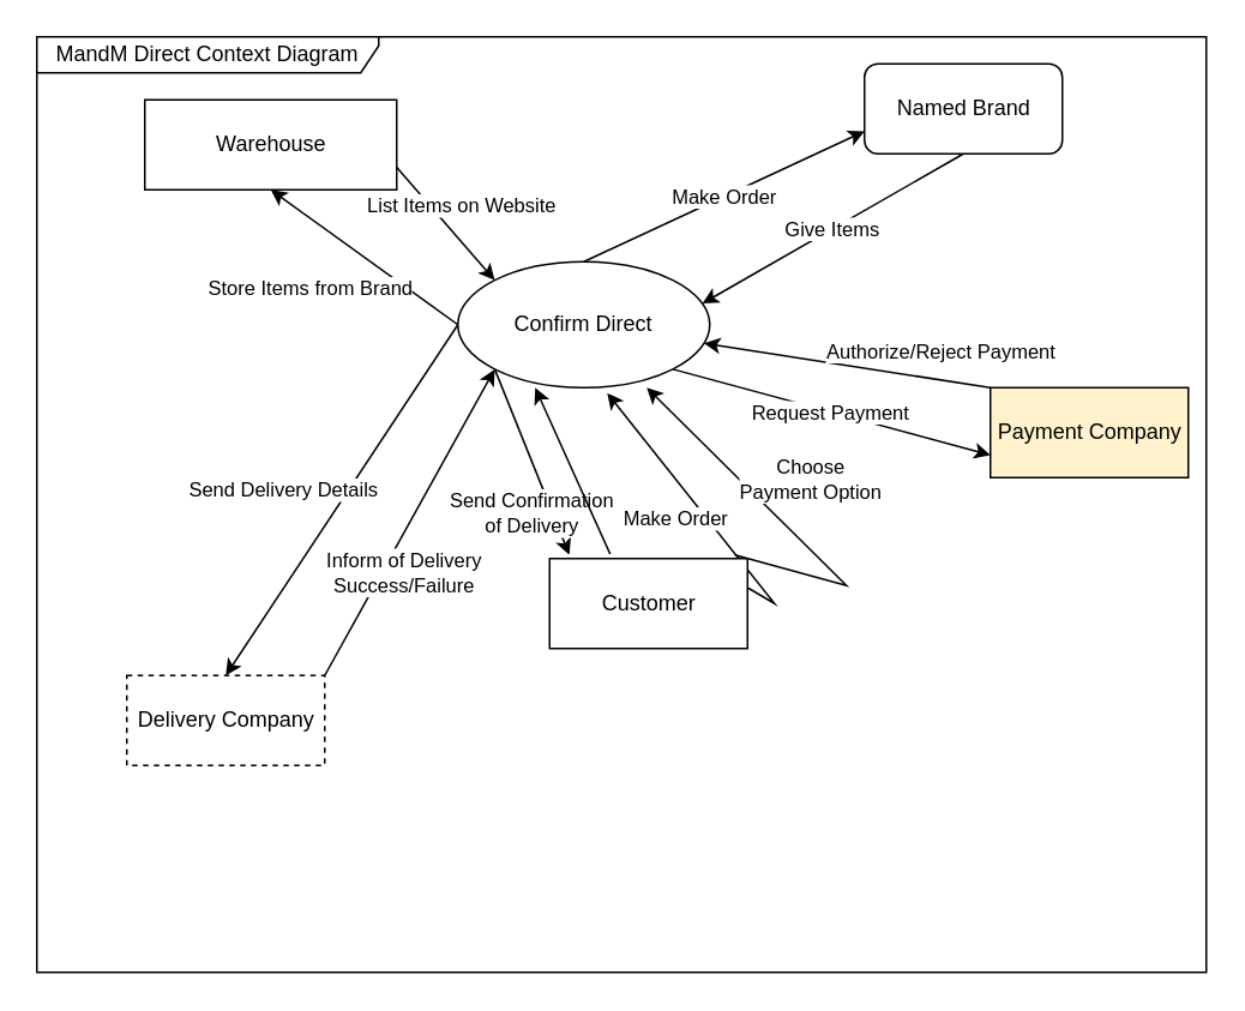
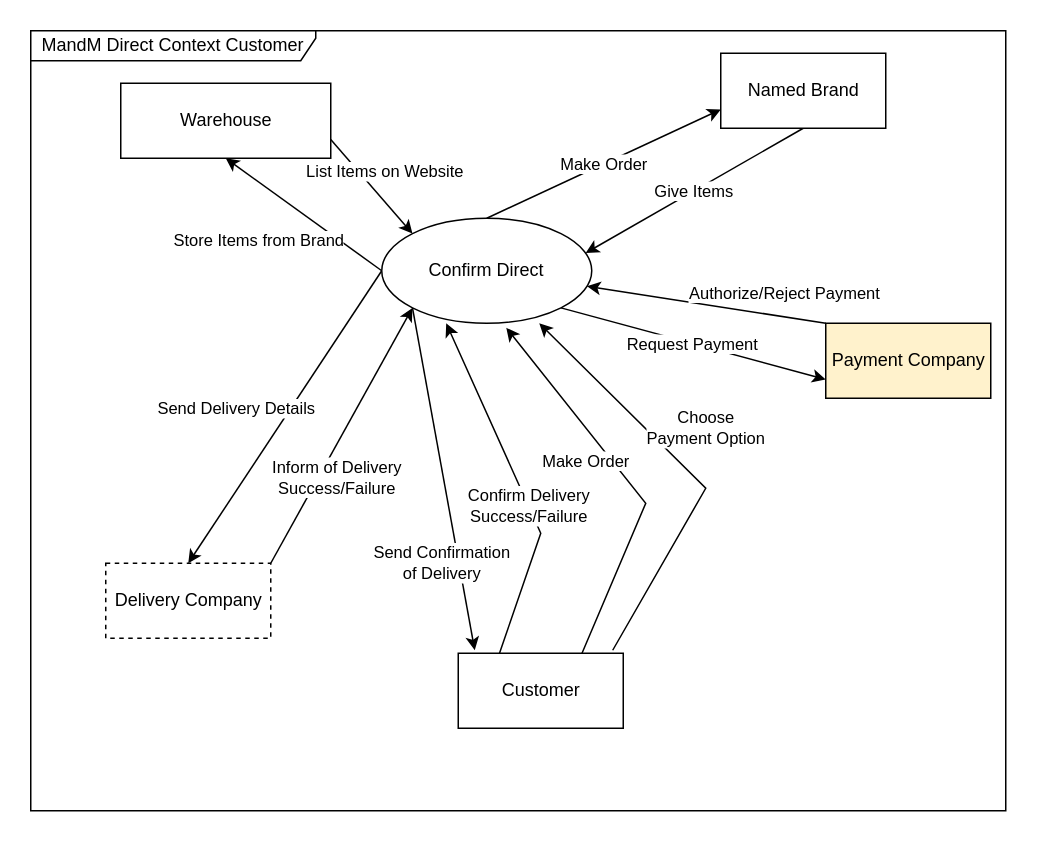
  <mxCell id="0" />
  <mxCell id="1" parent="0" />
- <mxCell id="2" value="MandM Direct Context Diagram" style="shape=umlFrame;whiteSpace=wrap;html=1;width=190;height=20;" parent="1" vertex="1"><mxGeometry x="20" y="20" width="650" height="520" as="geometry" /></mxCell>
+ <mxCell id="2" value="MandM Direct Context Customer" style="shape=umlFrame;whiteSpace=wrap;html=1;width=190;height=20;" parent="1" vertex="1"><mxGeometry x="20" y="20" width="650" height="520" as="geometry" /></mxCell>
  <mxCell id="3" value="Store Items from Brand" style="rounded=0;orthogonalLoop=1;jettySize=auto;html=1;exitX=0;exitY=0.5;exitDx=0;exitDy=0;entryX=0.5;entryY=1;entryDx=0;entryDy=0;" parent="1" source="8" target="10" edge="1"><mxGeometry x="0.21" y="32" relative="1" as="geometry"><mxPoint as="offset" /></mxGeometry></mxCell>
  <mxCell id="4" value="Send Delivery Details" style="edgeStyle=none;rounded=0;orthogonalLoop=1;jettySize=auto;html=1;exitX=0;exitY=0.5;exitDx=0;exitDy=0;entryX=0.5;entryY=0;entryDx=0;entryDy=0;" parent="1" source="8" target="14" edge="1"><mxGeometry x="0.11" y="-30" relative="1" as="geometry"><mxPoint as="offset" /></mxGeometry></mxCell>
  <mxCell id="5" value="Make Order" style="edgeStyle=none;rounded=0;orthogonalLoop=1;jettySize=auto;html=1;exitX=0.5;exitY=0;exitDx=0;exitDy=0;entryX=0;entryY=0.75;entryDx=0;entryDy=0;" parent="1" source="8" target="20" edge="1"><mxGeometry relative="1" as="geometry" /></mxCell>
  <mxCell id="6" value="Request Payment" style="edgeStyle=none;rounded=0;orthogonalLoop=1;jettySize=auto;html=1;exitX=1;exitY=1;exitDx=0;exitDy=0;entryX=0;entryY=0.75;entryDx=0;entryDy=0;" parent="1" source="8" target="12" edge="1"><mxGeometry relative="1" as="geometry" /></mxCell>
  <mxCell id="7" value="Send Confirmation &lt;br&gt;of Delivery" style="edgeStyle=none;rounded=0;orthogonalLoop=1;jettySize=auto;html=1;exitX=0;exitY=1;exitDx=0;exitDy=0;entryX=0.1;entryY=-0.04;entryDx=0;entryDy=0;entryPerimeter=0;" parent="1" source="8" target="18" edge="1"><mxGeometry x="0.478" y="-11" relative="1" as="geometry"><mxPoint as="offset" /></mxGeometry></mxCell>
  <mxCell id="8" value="Confirm Direct" style="ellipse;whiteSpace=wrap;html=1;" parent="1" vertex="1"><mxGeometry x="254" y="145" width="140" height="70" as="geometry" /></mxCell>
  <mxCell id="9" value="List Items on Website" style="edgeStyle=none;rounded=0;orthogonalLoop=1;jettySize=auto;html=1;exitX=1;exitY=0.75;exitDx=0;exitDy=0;entryX=0;entryY=0;entryDx=0;entryDy=0;" parent="1" source="10" target="8" edge="1"><mxGeometry x="-0.028" y="13" relative="1" as="geometry"><mxPoint as="offset" /></mxGeometry></mxCell>
  <mxCell id="10" value="Warehouse" style="html=1;" parent="1" vertex="1"><mxGeometry x="80" y="55" width="140" height="50" as="geometry" /></mxCell>
  <mxCell id="11" value="Authorize/Reject Payment&amp;nbsp;" style="edgeStyle=none;rounded=0;orthogonalLoop=1;jettySize=auto;html=1;exitX=0;exitY=0;exitDx=0;exitDy=0;" parent="1" source="12" target="8" edge="1"><mxGeometry x="-0.646" y="-16" relative="1" as="geometry"><mxPoint as="offset" /></mxGeometry></mxCell>
  <mxCell id="12" value="Payment Company" style="html=1;fillColor=#fff2cc;" parent="1" vertex="1"><mxGeometry x="550" y="215" width="110" height="50" as="geometry" /></mxCell>
  <mxCell id="13" value="Inform of Delivery &lt;br&gt;Success/Failure" style="edgeStyle=none;rounded=0;orthogonalLoop=1;jettySize=auto;html=1;exitX=1;exitY=0;exitDx=0;exitDy=0;entryX=0;entryY=1;entryDx=0;entryDy=0;" parent="1" source="14" target="8" edge="1"><mxGeometry x="-0.275" y="-11" relative="1" as="geometry"><mxPoint as="offset" /></mxGeometry></mxCell>
  <mxCell id="14" value="Delivery Company" style="html=1;dashed=1;" parent="1" vertex="1"><mxGeometry x="70" y="375" width="110" height="50" as="geometry" /></mxCell>
  <mxCell id="15" value="Make Order" style="edgeStyle=none;rounded=0;orthogonalLoop=1;jettySize=auto;html=1;exitX=0.75;exitY=0;exitDx=0;exitDy=0;entryX=0.593;entryY=1.043;entryDx=0;entryDy=0;entryPerimeter=0;" parent="1" source="18" target="8" edge="1"><mxGeometry x="0.203" y="14" relative="1" as="geometry"><Array as="points"><mxPoint x="430" y="335" /></Array><mxPoint as="offset" /></mxGeometry></mxCell>
  <mxCell id="16" value="Choose &lt;br&gt;Payment Option" style="edgeStyle=none;rounded=0;orthogonalLoop=1;jettySize=auto;html=1;exitX=0.936;exitY=-0.04;exitDx=0;exitDy=0;entryX=0.75;entryY=1;entryDx=0;entryDy=0;entryPerimeter=0;exitPerimeter=0;" parent="1" source="18" target="8" edge="1"><mxGeometry x="0.088" y="-28" relative="1" as="geometry"><Array as="points"><mxPoint x="470" y="325" /></Array><mxPoint as="offset" /></mxGeometry></mxCell>
  <mxCell id="17" value="Confirm Delivery &lt;br&gt;Success/Failure" style="edgeStyle=none;rounded=0;orthogonalLoop=1;jettySize=auto;html=1;exitX=0.25;exitY=0;exitDx=0;exitDy=0;entryX=0.307;entryY=1;entryDx=0;entryDy=0;entryPerimeter=0;" parent="1" source="18" target="8" edge="1"><mxGeometry x="-0.124" relative="1" as="geometry"><Array as="points"><mxPoint x="360" y="355" /></Array><mxPoint as="offset" /></mxGeometry></mxCell>
- <mxCell id="18" value="Customer" style="html=1;" parent="1" vertex="1"><mxGeometry x="305" y="310" width="110" height="50" as="geometry" /></mxCell>
+ <mxCell id="18" value="Customer" style="html=1;" parent="1" vertex="1"><mxGeometry x="305" y="435" width="110" height="50" as="geometry" /></mxCell>
  <mxCell id="19" value="Give Items" style="edgeStyle=none;rounded=0;orthogonalLoop=1;jettySize=auto;html=1;exitX=0.5;exitY=1;exitDx=0;exitDy=0;entryX=0.971;entryY=0.331;entryDx=0;entryDy=0;entryPerimeter=0;" parent="1" source="20" target="8" edge="1"><mxGeometry relative="1" as="geometry" /></mxCell>
- <mxCell id="20" value="Named Brand" style="html=1;rounded=1;" parent="1" vertex="1"><mxGeometry x="480" y="35" width="110" height="50" as="geometry" /></mxCell>
+ <mxCell id="20" value="Named Brand" style="html=1;" parent="1" vertex="1"><mxGeometry x="480" y="35" width="110" height="50" as="geometry" /></mxCell>
